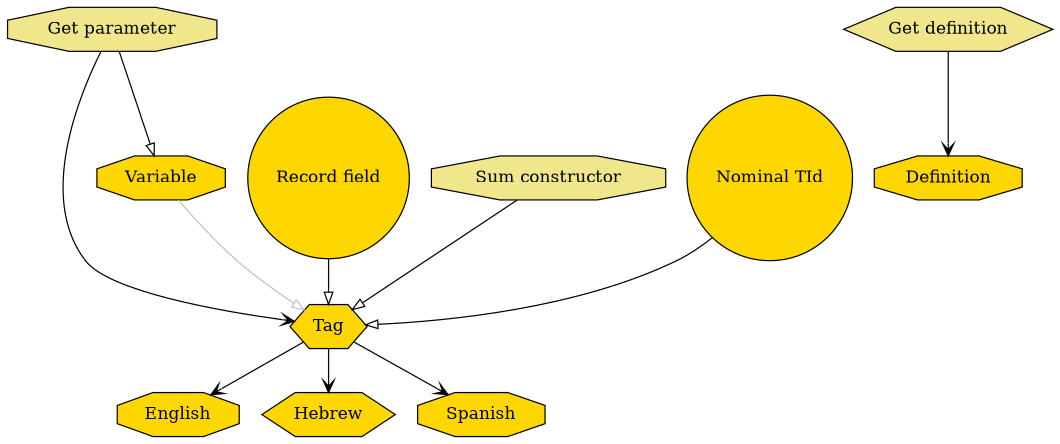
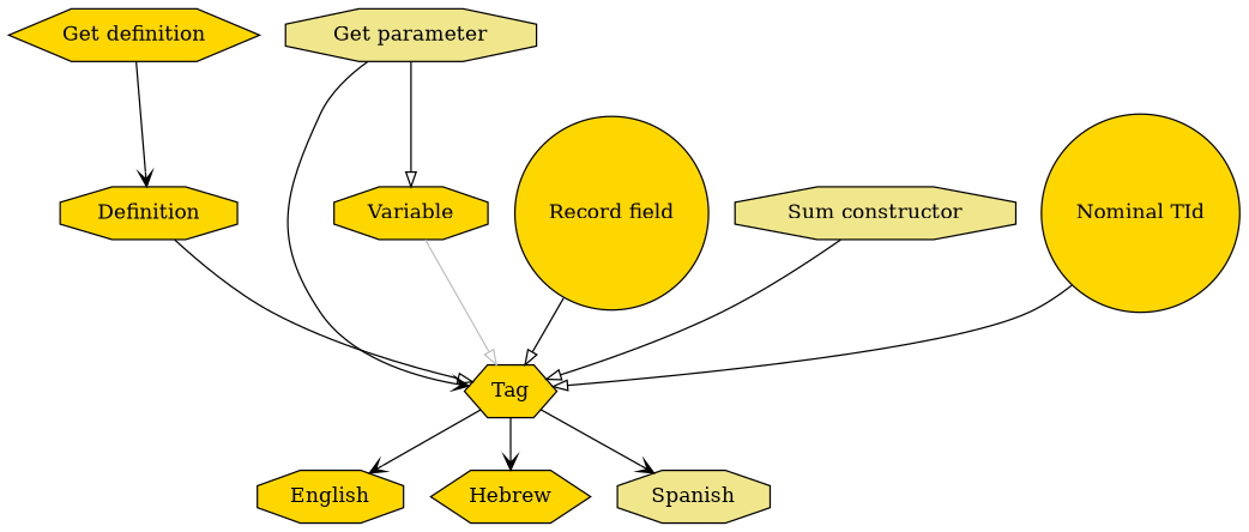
  digraph {
    node [fillcolor=gold shape=octagon style=filled]
    edge [arrowhead=onormal]
    Tag [shape=hexagon]
    English
    Hebrew [shape=hexagon]
-   Spanish
+   Spanish [fillcolor=khaki]
    n5 [label=Definition]
    n6 [label=Variable]
    n7 [label="Record field" shape=circle]
    n8 [fillcolor=khaki label="Sum constructor"]
    n9 [label="Nominal TId" shape=circle]
-   n10 [fillcolor=khaki label="Get definition" shape=hexagon]
+   n10 [label="Get definition" shape=hexagon]
    n11 [fillcolor=khaki label="Get parameter"]
    Tag -> English [arrowhead=vee]
    Tag -> Hebrew [arrowhead=vee]
    Tag -> Spanish [arrowhead=vee]
+   n5 -> Tag
    n6 -> Tag [color=gray]
    n7 -> Tag
    n8 -> Tag
    n9 -> Tag
    n10 -> n5 [arrowhead=vee]
    n11 -> Tag [arrowhead=vee]
    n11 -> n6
  }
